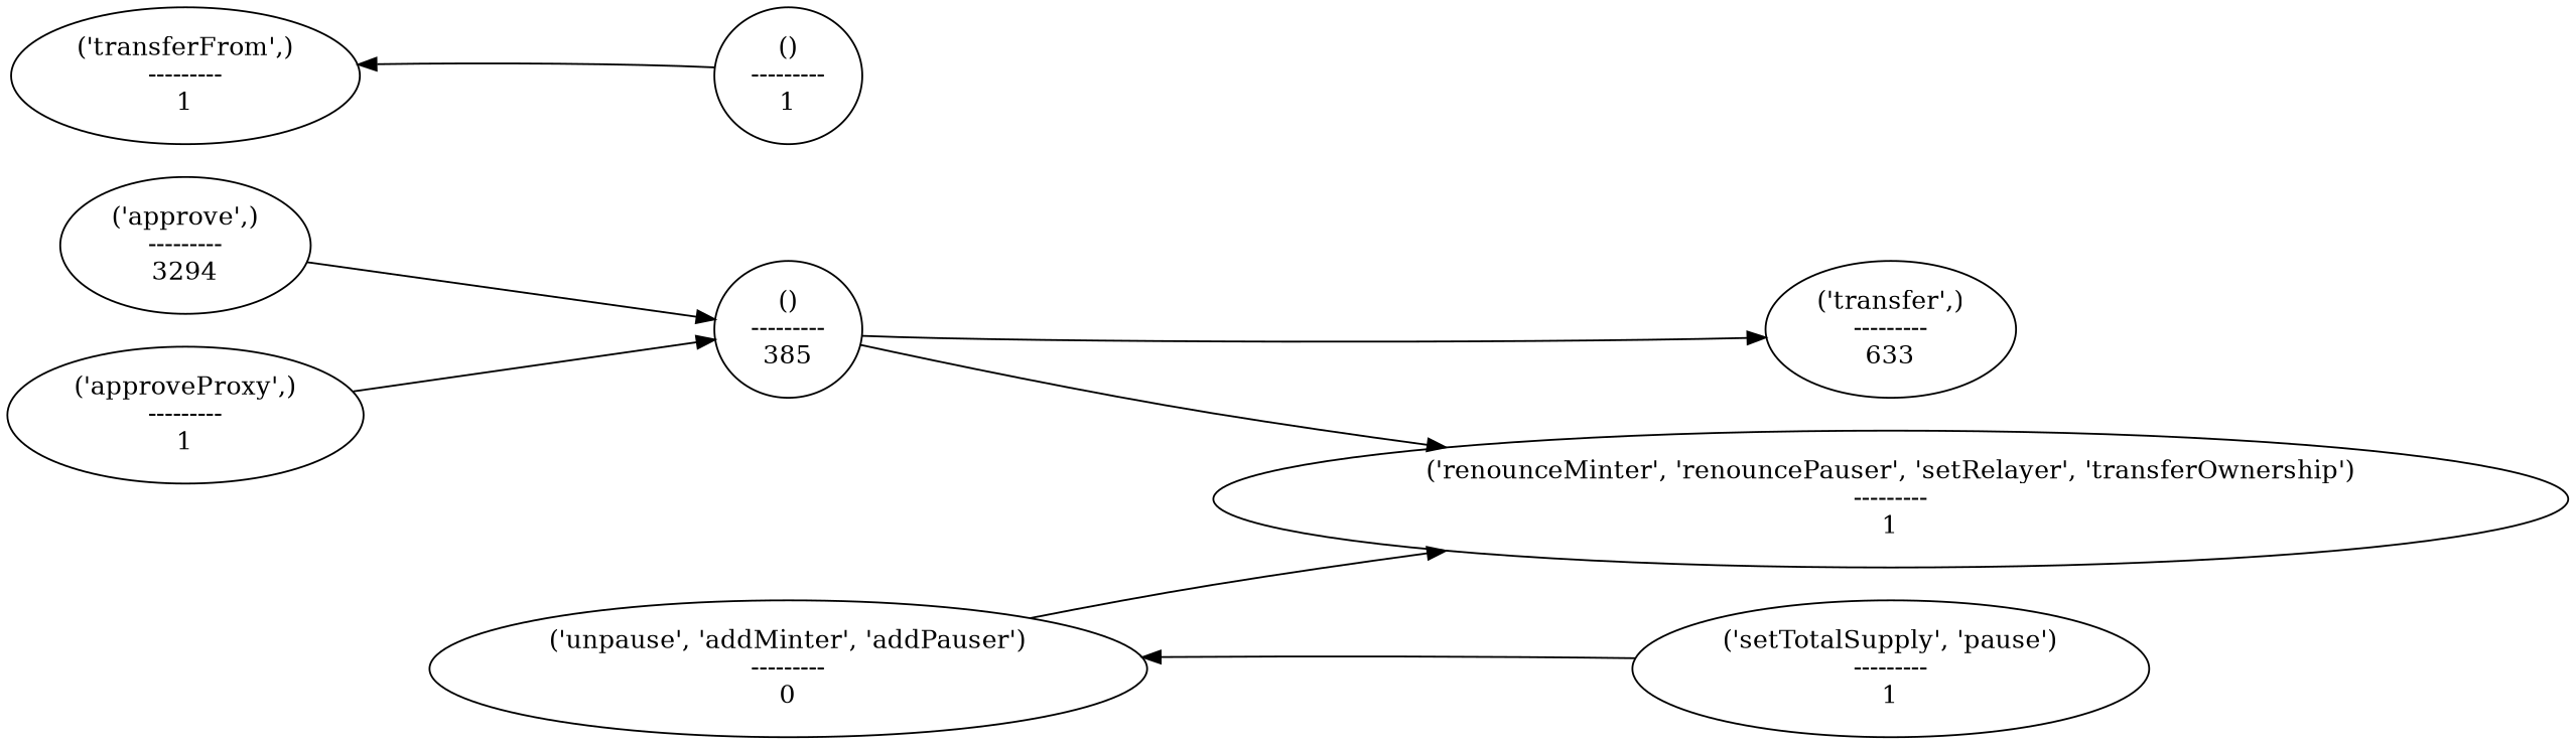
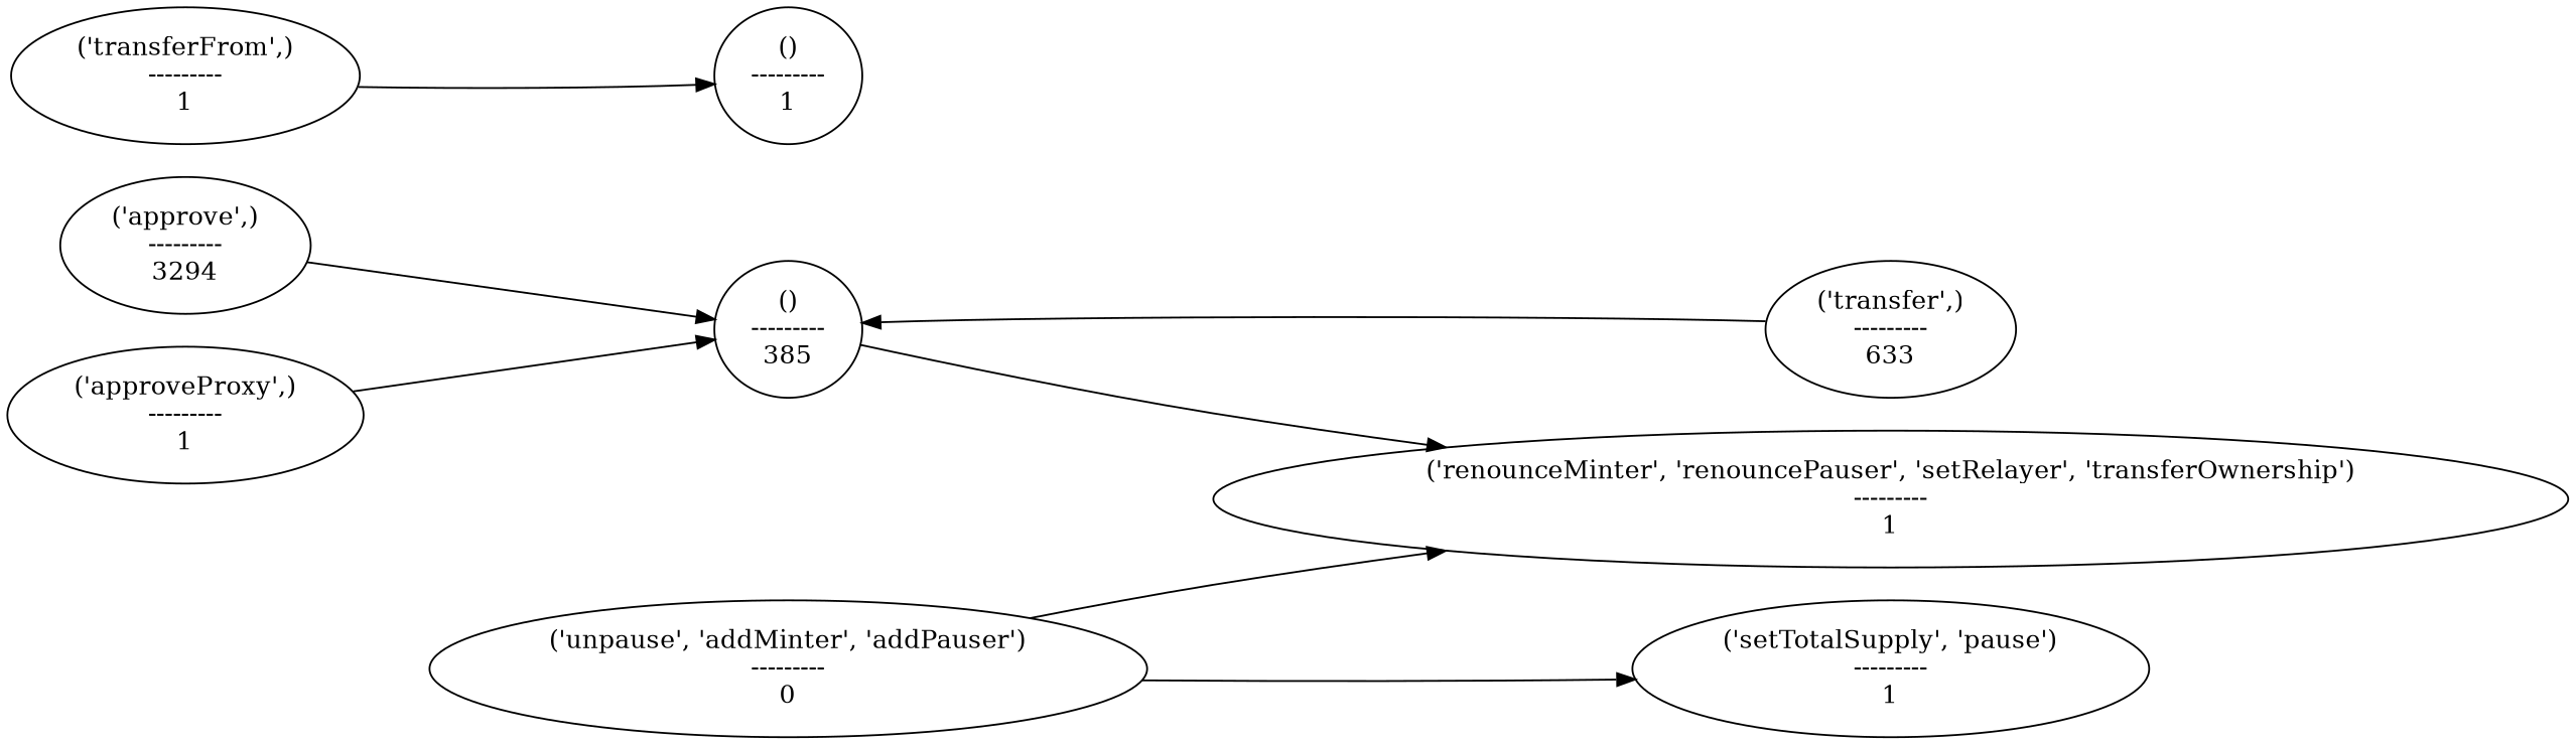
  strict digraph {
    fontname="DejaVu Serif"
    rankdir=LR
    node [fontname="DejaVu Serif"]
    edge [fontname="DejaVu Serif"]
    "('approve',)\n---------\n3294"
    "()\n---------\n385"
    "('renounceMinter', 'renouncePauser', 'setRelayer', 'transferOwnership')\n---------\n1"
    "('approveProxy',)\n---------\n1"
    "('transfer',)\n---------\n633"
    "('unpause', 'addMinter', 'addPauser')\n---------\n0"
    "('setTotalSupply', 'pause')\n---------\n1"
    "('transferFrom',)\n---------\n1"
    "()\n---------\n1"
    "('approve',)\n---------\n3294" -> "()\n---------\n385"
    "()\n---------\n385" -> "('renounceMinter', 'renouncePauser', 'setRelayer', 'transferOwnership')\n---------\n1"
    "('approveProxy',)\n---------\n1" -> "()\n---------\n385"
-   "()\n---------\n385" -> "('transfer',)\n---------\n633"
+   "('transfer',)\n---------\n633" -> "()\n---------\n385"
    "('unpause', 'addMinter', 'addPauser')\n---------\n0" -> "('renounceMinter', 'renouncePauser', 'setRelayer', 'transferOwnership')\n---------\n1"
-   "('setTotalSupply', 'pause')\n---------\n1" -> "('unpause', 'addMinter', 'addPauser')\n---------\n0"
-   "()\n---------\n1" -> "('transferFrom',)\n---------\n1"
+   "('unpause', 'addMinter', 'addPauser')\n---------\n0" -> "('setTotalSupply', 'pause')\n---------\n1"
+   "('transferFrom',)\n---------\n1" -> "()\n---------\n1"
  }
